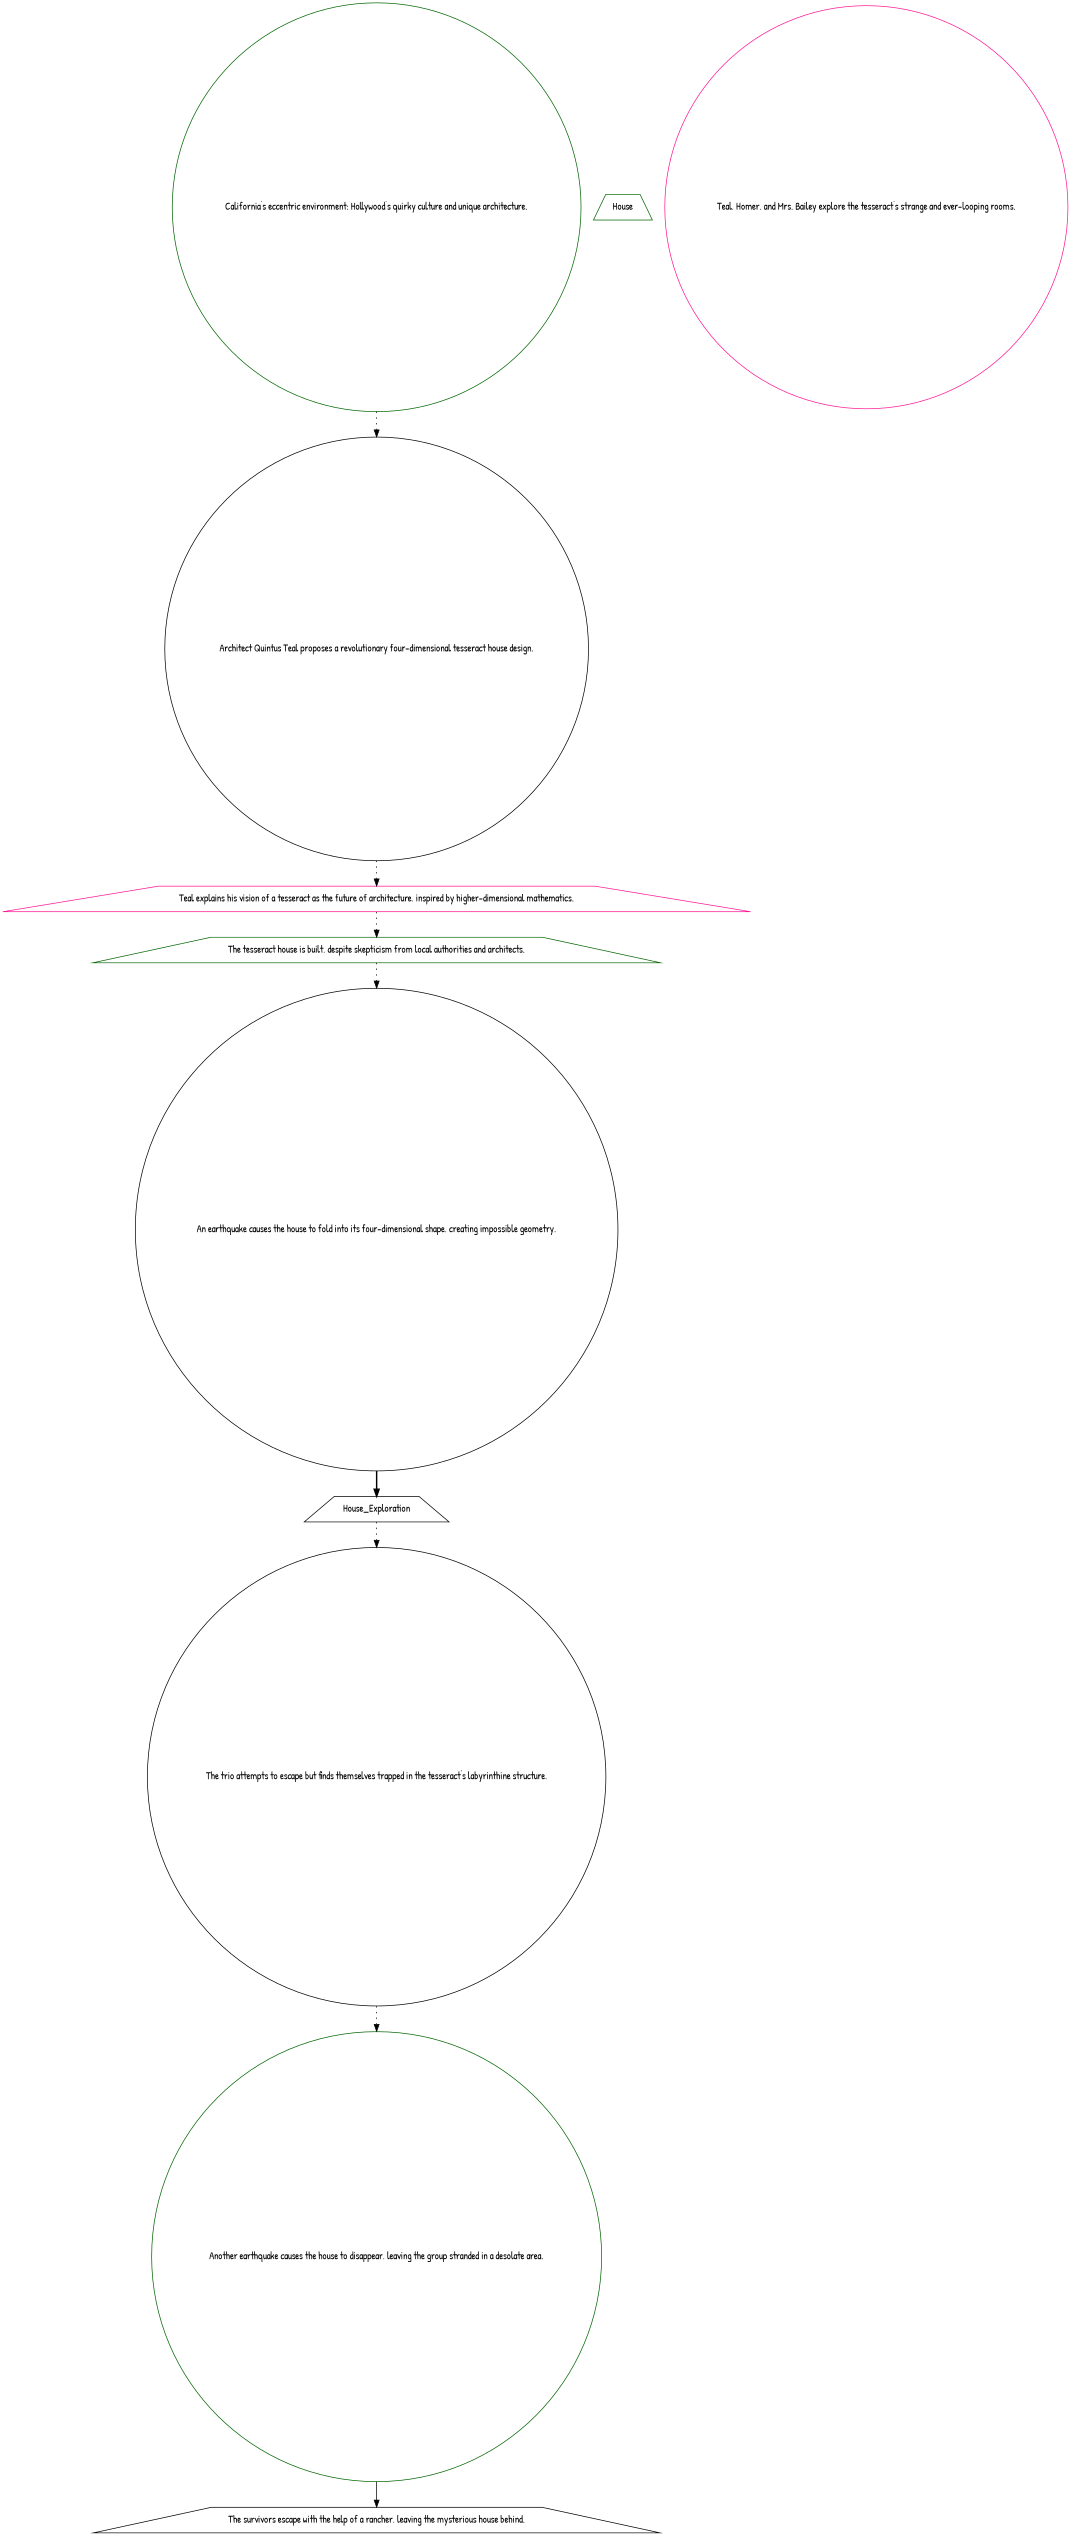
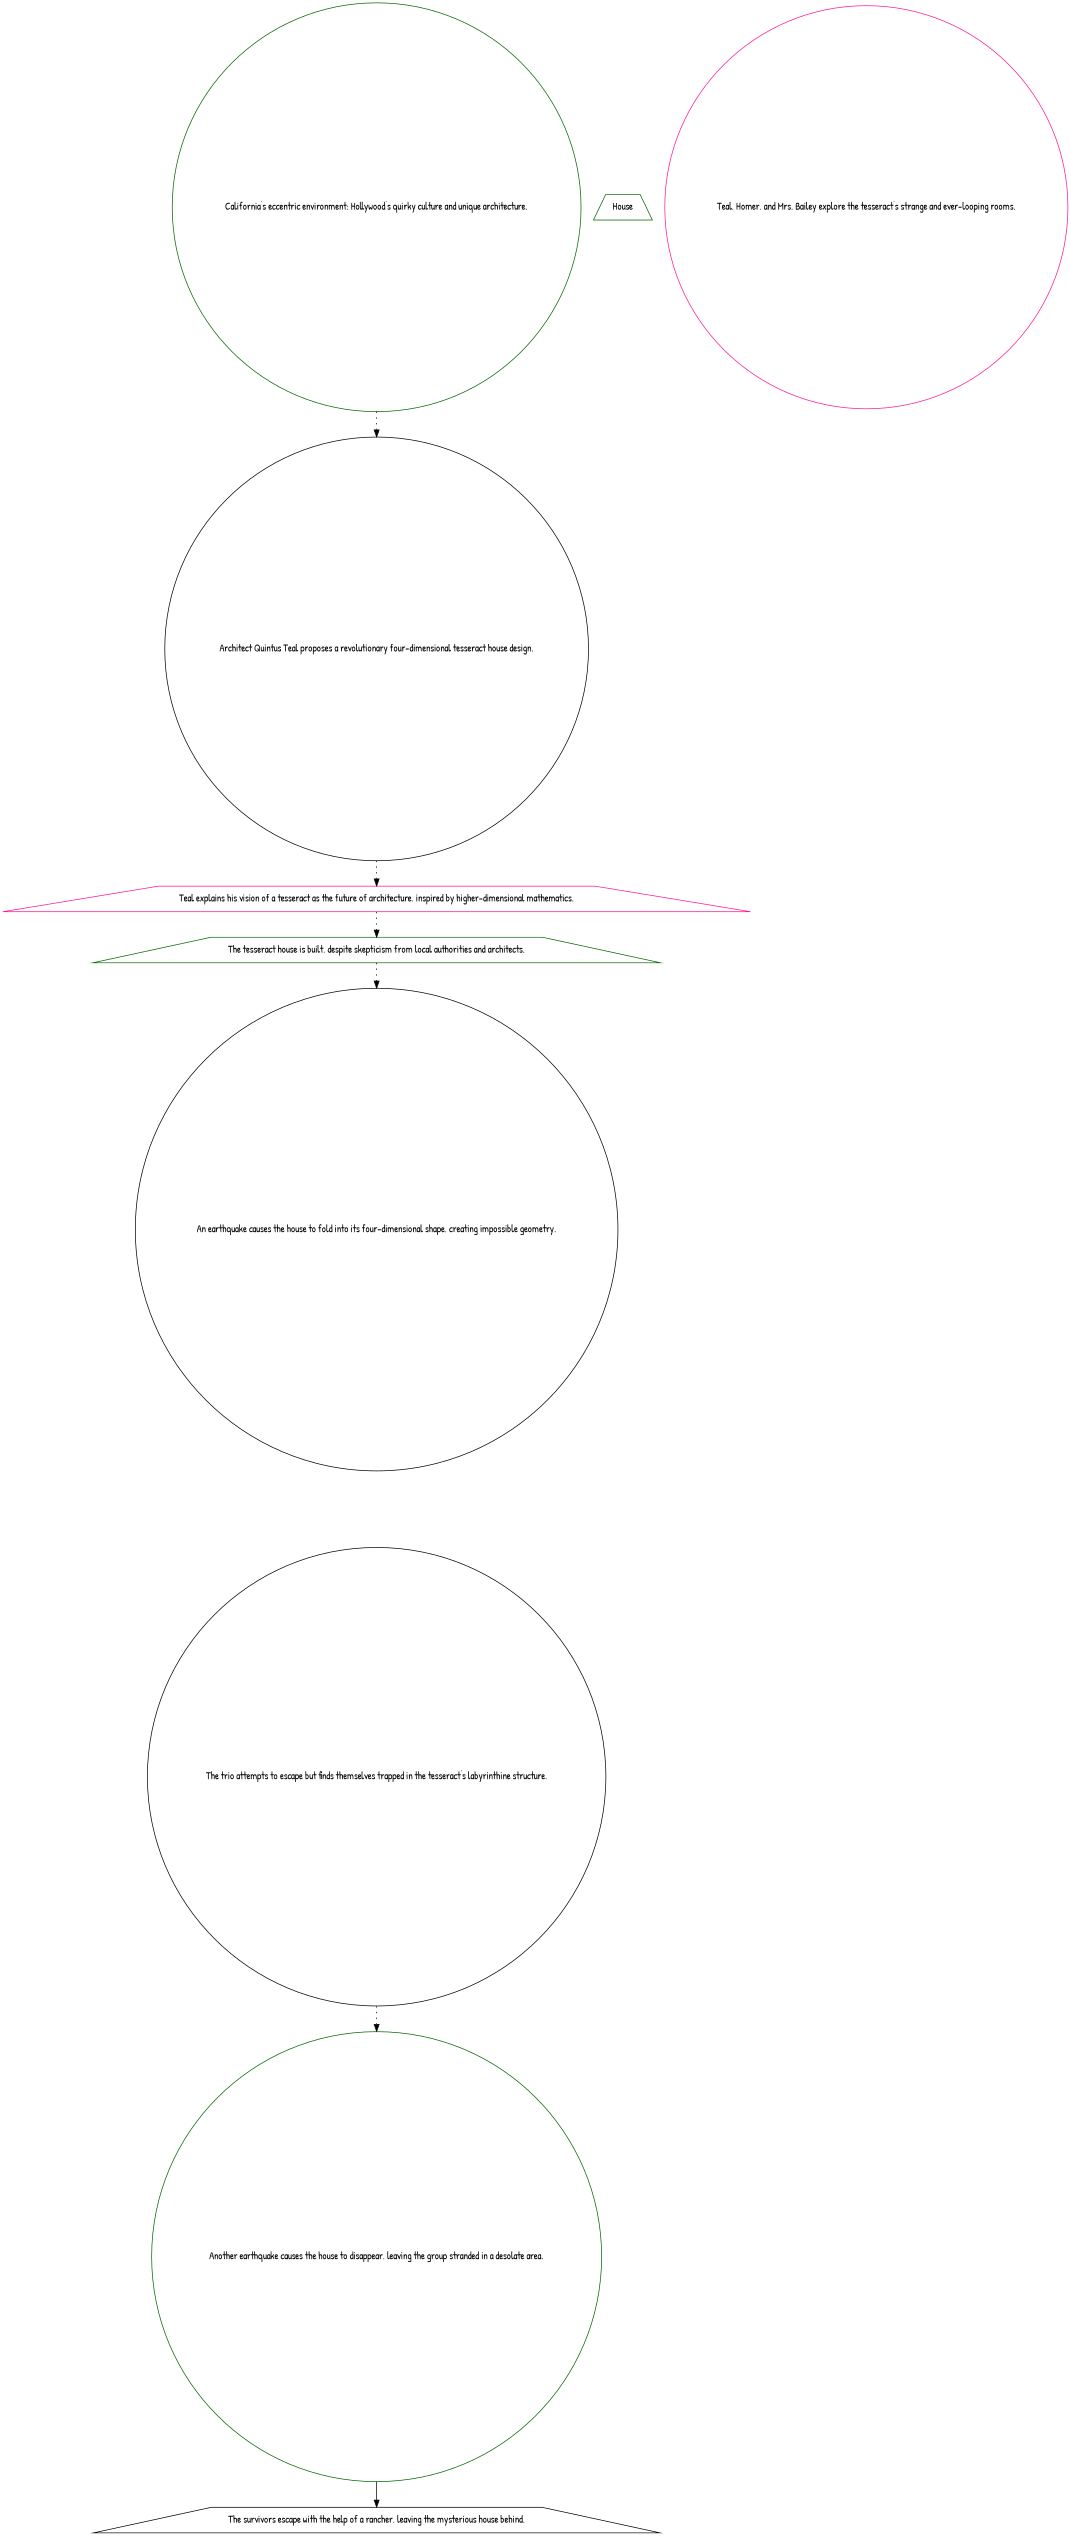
  digraph {
    rankdir=TB
    fontname="Patrick Hand"
    node [shape=circle color=black fontname="Patrick Hand"]
    edge [style=dotted fontname="Patrick Hand"]
    n1 [label="California's eccentric environment: Hollywood's quirky culture and unique architecture." color=darkgreen]
    n2 [label="Architect Quintus Teal proposes a revolutionary four-dimensional tesseract house design."]
    n3 [label="Teal explains his vision of a tesseract as the future of architecture, inspired by higher-dimensional mathematics." shape=trapezium color=deeppink]
    n4 [label="The tesseract house is built, despite skepticism from local authorities and architects." shape=trapezium color=darkgreen]
    n5 [label="An earthquake causes the house to fold into its four-dimensional shape, creating impossible geometry."]
-   House_Exploration [shape=trapezium]
    House [shape=trapezium color=darkgreen]
    n8 [label="Teal, Homer, and Mrs. Bailey explore the tesseract's strange and ever-looping rooms." color=deeppink]
    n9 [label="The trio attempts to escape but finds themselves trapped in the tesseract's labyrinthine structure."]
    n10 [label="Another earthquake causes the house to disappear, leaving the group stranded in a desolate area." color=darkgreen]
    n11 [label="The survivors escape with the help of a rancher, leaving the mysterious house behind." shape=trapezium]
    n1 -> n2
    n2 -> n3
    n3 -> n4
    n4 -> n5
-   n5 -> House_Exploration [style=bold]
-   House_Exploration -> n9
    n9 -> n10
    n10 -> n11 [style=solid]
  }
